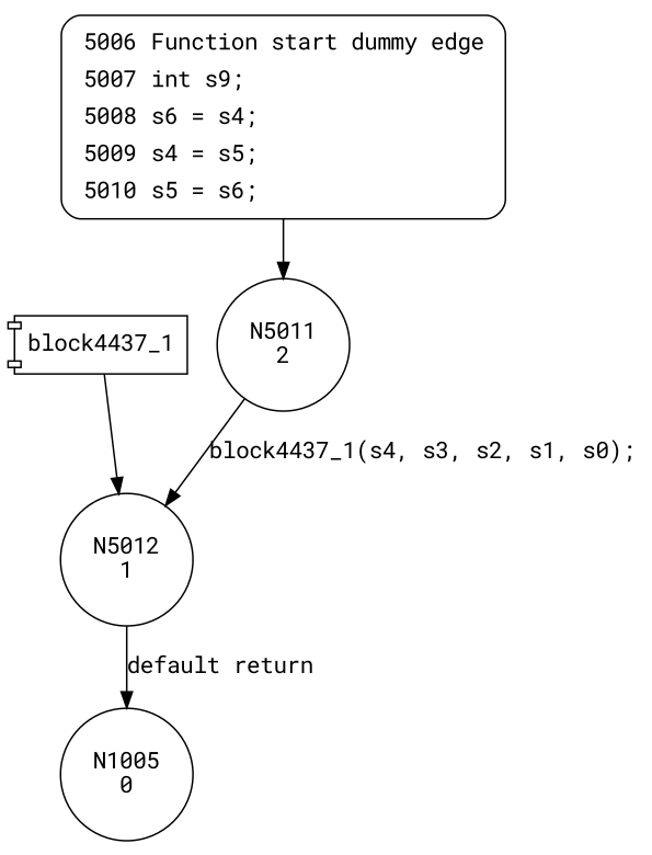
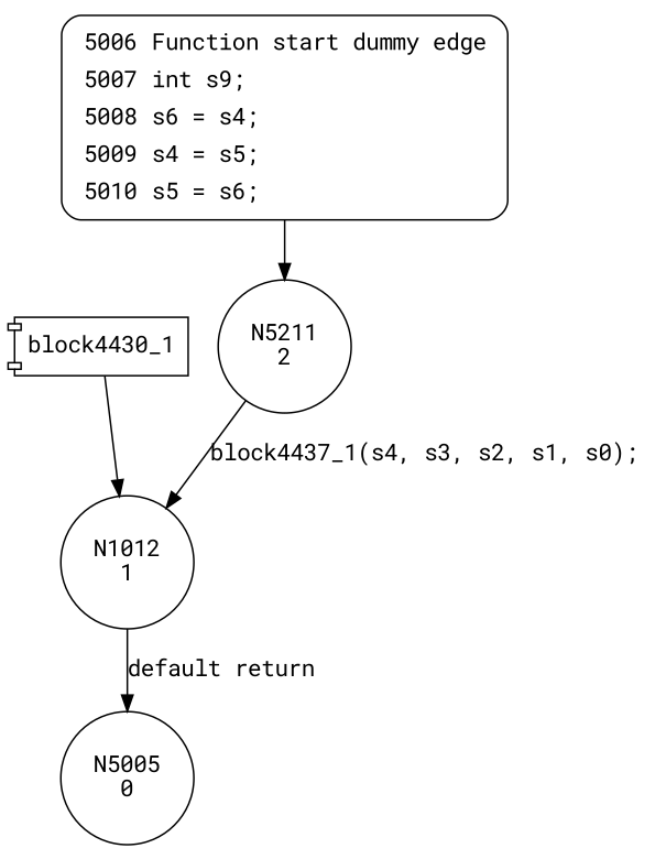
  digraph {
    fontname="Roboto Mono"
    node [fontname="Roboto Mono" shape=circle]
    edge [fontname="Roboto Mono"]
-   n1 [label="N5011\n2"]
-   n2 [label="N5012\n1"]
-   n3 [label="N1005\n0"]
-   n4 [label=block4437_1 shape=component]
+   n1 [label="N5211\n2"]
+   n2 [label="N1012\n1"]
+   n3 [label="N5005\n0"]
+   n4 [label=block4430_1 shape=component]
    n5 [fillcolor=white label=<<table border="0" cellborder="0" cellpadding="3" bgcolor="white"><tr><td align="right">5006</td><td align="left">Function start dummy edge</td></tr><tr><td align="right">5007</td><td align="left">int s9;</td></tr><tr><td align="right">5008</td><td align="left">s6 = s4;</td></tr><tr><td align="right">5009</td><td align="left">s4 = s5;</td></tr><tr><td align="right">5010</td><td align="left">s5 = s6;</td></tr></table>> penwidth=1 shape=Mrecord style="filled,bold"]
    n1 -> n2 [label="block4437_1(s4, s3, s2, s1, s0);"]
    n2 -> n3 [label="default return"]
    n4 -> n2
    n5 -> n1
  }
